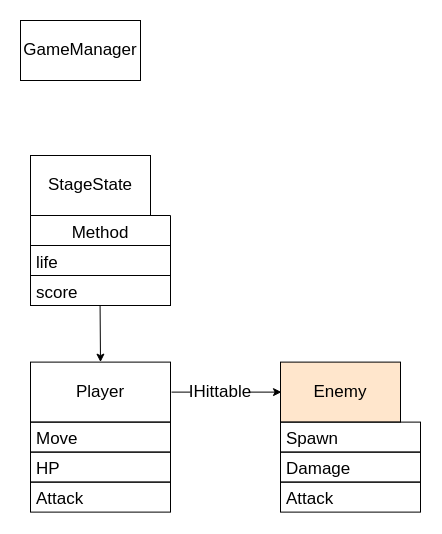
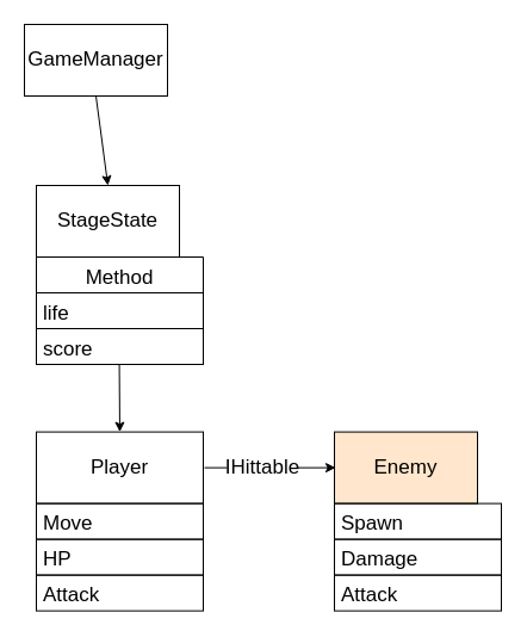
  <mxCell id="0" />
  <mxCell id="1" parent="0" />
  <mxCell id="2" value="&lt;font style=&quot;font-size: 17px;&quot;&gt;GameManager&lt;/font&gt;" style="rounded=0;whiteSpace=wrap;html=1;" vertex="1" parent="1"><mxGeometry x="20" y="20" width="120" height="60" as="geometry" /></mxCell>
  <mxCell id="3" value="&lt;font style=&quot;font-size: 17px;&quot;&gt;Enemy&lt;/font&gt;" style="rounded=0;whiteSpace=wrap;html=1;fillColor=#ffe6cc;" vertex="1" parent="1"><mxGeometry x="280" y="361.61" width="120" height="60" as="geometry" /></mxCell>
  <mxCell id="4" value="&lt;font style=&quot;font-size: 17px;&quot;&gt;StageState&lt;/font&gt;" style="rounded=0;whiteSpace=wrap;html=1;" vertex="1" parent="1"><mxGeometry x="30" y="155" width="120" height="60" as="geometry" /></mxCell>
  <mxCell id="5" value="Method" style="swimlane;fontStyle=0;childLayout=stackLayout;horizontal=1;startSize=30;horizontalStack=0;resizeParent=1;resizeParentMax=0;resizeLast=0;collapsible=1;marginBottom=0;fontSize=17;" vertex="1" parent="1"><mxGeometry x="30" y="215" width="140" height="90" as="geometry" /></mxCell>
  <mxCell id="6" value="life" style="text;strokeColor=default;fillColor=none;align=left;verticalAlign=middle;spacingLeft=4;spacingRight=4;overflow=hidden;points=[[0,0.5],[1,0.5]];portConstraint=eastwest;rotatable=0;fontSize=17;" vertex="1" parent="5"><mxGeometry y="30" width="140" height="30" as="geometry" /></mxCell>
  <mxCell id="7" value="score" style="text;strokeColor=default;fillColor=none;align=left;verticalAlign=middle;spacingLeft=4;spacingRight=4;overflow=hidden;points=[[0,0.5],[1,0.5]];portConstraint=eastwest;rotatable=0;fontSize=17;" vertex="1" parent="5"><mxGeometry y="60" width="140" height="30" as="geometry" /></mxCell>
  <mxCell id="8" value="" style="endArrow=classic;html=1;rounded=0;fontSize=17;exitX=0.967;exitY=0.5;exitDx=0;exitDy=0;exitPerimeter=0;startArrow=none;" edge="1" parent="1" source="9"><mxGeometry relative="1" as="geometry"><mxPoint x="171.04" y="391.61" as="sourcePoint" /><mxPoint x="281" y="391.61" as="targetPoint" /></mxGeometry></mxCell>
  <mxCell id="9" value="IHittable" style="text;html=1;strokeColor=none;fillColor=none;align=center;verticalAlign=middle;whiteSpace=wrap;rounded=0;fontSize=17;" vertex="1" parent="1"><mxGeometry x="190" y="376.61" width="60" height="30" as="geometry" /></mxCell>
  <mxCell id="10" value="" style="endArrow=none;html=1;rounded=0;fontSize=17;exitX=0.967;exitY=0.5;exitDx=0;exitDy=0;exitPerimeter=0;" edge="1" parent="1" target="9"><mxGeometry relative="1" as="geometry"><mxPoint x="171.04" y="391.61" as="sourcePoint" /><mxPoint x="281" y="391.61" as="targetPoint" /></mxGeometry></mxCell>
  <mxCell id="11" value="&lt;font style=&quot;font-size: 17px;&quot;&gt;Player&lt;/font&gt;" style="rounded=0;whiteSpace=wrap;html=1;" vertex="1" parent="1"><mxGeometry x="30" y="361.61" width="140" height="60" as="geometry" /></mxCell>
+ <mxCell id="12" value="" style="endArrow=classic;html=1;rounded=0;fontSize=17;exitX=0.5;exitY=1;exitDx=0;exitDy=0;entryX=0.5;entryY=0;entryDx=0;entryDy=0;" edge="1" parent="1" source="2" target="4"><mxGeometry width="50" height="50" relative="1" as="geometry"><mxPoint x="76" y="155" as="sourcePoint" /><mxPoint x="126" y="105" as="targetPoint" /></mxGeometry></mxCell>
  <mxCell id="13" value="" style="endArrow=classic;html=1;rounded=0;fontSize=17;exitX=0.497;exitY=1.113;exitDx=0;exitDy=0;exitPerimeter=0;entryX=0.5;entryY=0;entryDx=0;entryDy=0;" edge="1" parent="1" target="11"><mxGeometry width="50" height="50" relative="1" as="geometry"><mxPoint x="99.58" y="305" as="sourcePoint" /><mxPoint x="176" y="321.61" as="targetPoint" /></mxGeometry></mxCell>
  <mxCell id="14" value="Move" style="text;strokeColor=default;fillColor=none;align=left;verticalAlign=middle;spacingLeft=4;spacingRight=4;overflow=hidden;points=[[0,0.5],[1,0.5]];portConstraint=eastwest;rotatable=0;fontSize=17;" vertex="1" parent="1"><mxGeometry x="30" y="421.61" width="140" height="30" as="geometry" /></mxCell>
  <mxCell id="15" value="HP" style="text;strokeColor=default;fillColor=none;align=left;verticalAlign=middle;spacingLeft=4;spacingRight=4;overflow=hidden;points=[[0,0.5],[1,0.5]];portConstraint=eastwest;rotatable=0;fontSize=17;" vertex="1" parent="1"><mxGeometry x="30" y="451.61" width="140" height="30" as="geometry" /></mxCell>
  <mxCell id="16" value="Attack" style="text;strokeColor=default;fillColor=none;align=left;verticalAlign=middle;spacingLeft=4;spacingRight=4;overflow=hidden;points=[[0,0.5],[1,0.5]];portConstraint=eastwest;rotatable=0;fontSize=17;" vertex="1" parent="1"><mxGeometry x="30" y="481.61" width="140" height="30" as="geometry" /></mxCell>
  <mxCell id="17" value="Spawn" style="text;strokeColor=default;fillColor=none;align=left;verticalAlign=middle;spacingLeft=4;spacingRight=4;overflow=hidden;points=[[0,0.5],[1,0.5]];portConstraint=eastwest;rotatable=0;fontSize=17;" vertex="1" parent="1"><mxGeometry x="280" y="421.61" width="140" height="30" as="geometry" /></mxCell>
  <mxCell id="18" value="Attack" style="text;strokeColor=default;fillColor=none;align=left;verticalAlign=middle;spacingLeft=4;spacingRight=4;overflow=hidden;points=[[0,0.5],[1,0.5]];portConstraint=eastwest;rotatable=0;fontSize=17;" vertex="1" parent="1"><mxGeometry x="280" y="481.61" width="140" height="30" as="geometry" /></mxCell>
  <mxCell id="19" value="Damage" style="text;strokeColor=default;fillColor=none;align=left;verticalAlign=middle;spacingLeft=4;spacingRight=4;overflow=hidden;points=[[0,0.5],[1,0.5]];portConstraint=eastwest;rotatable=0;fontSize=17;" vertex="1" parent="1"><mxGeometry x="280" y="451.61" width="140" height="30" as="geometry" /></mxCell>
